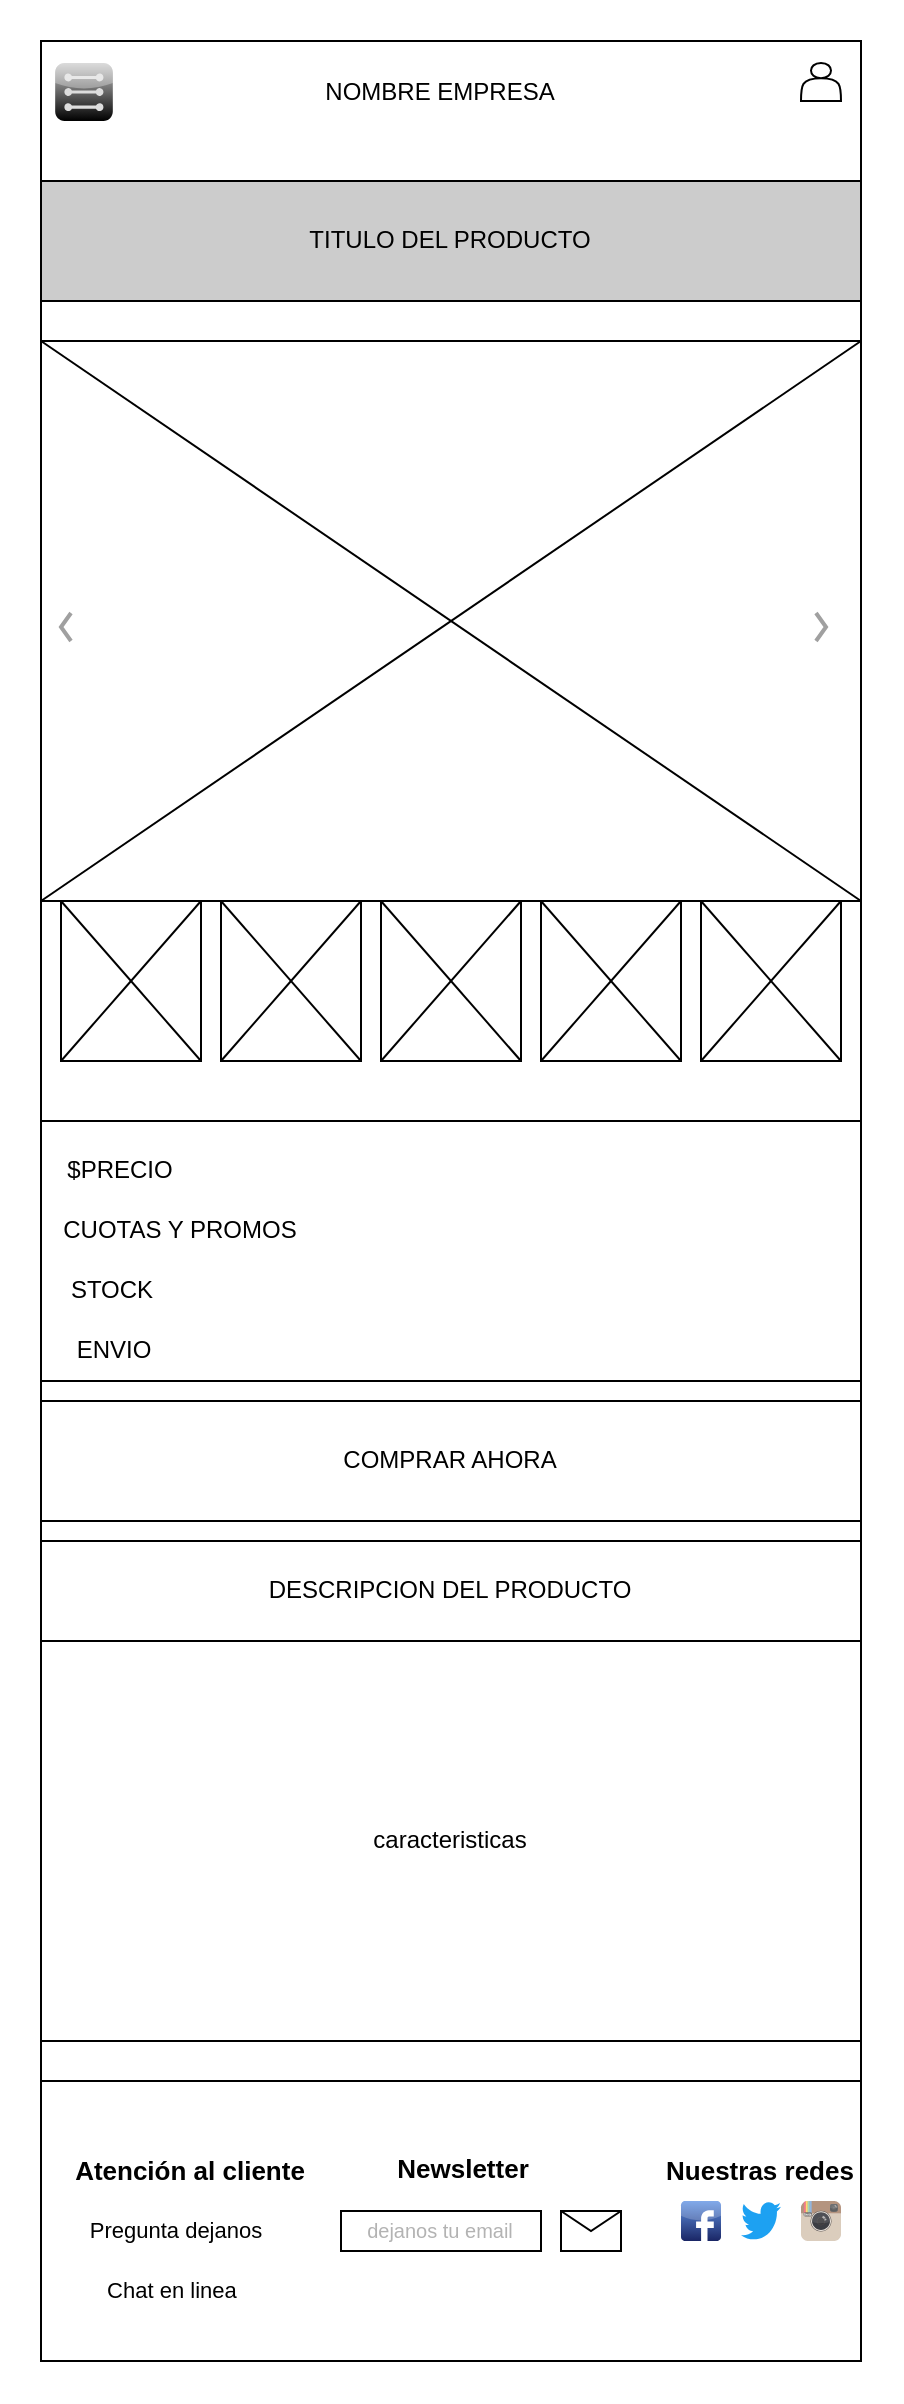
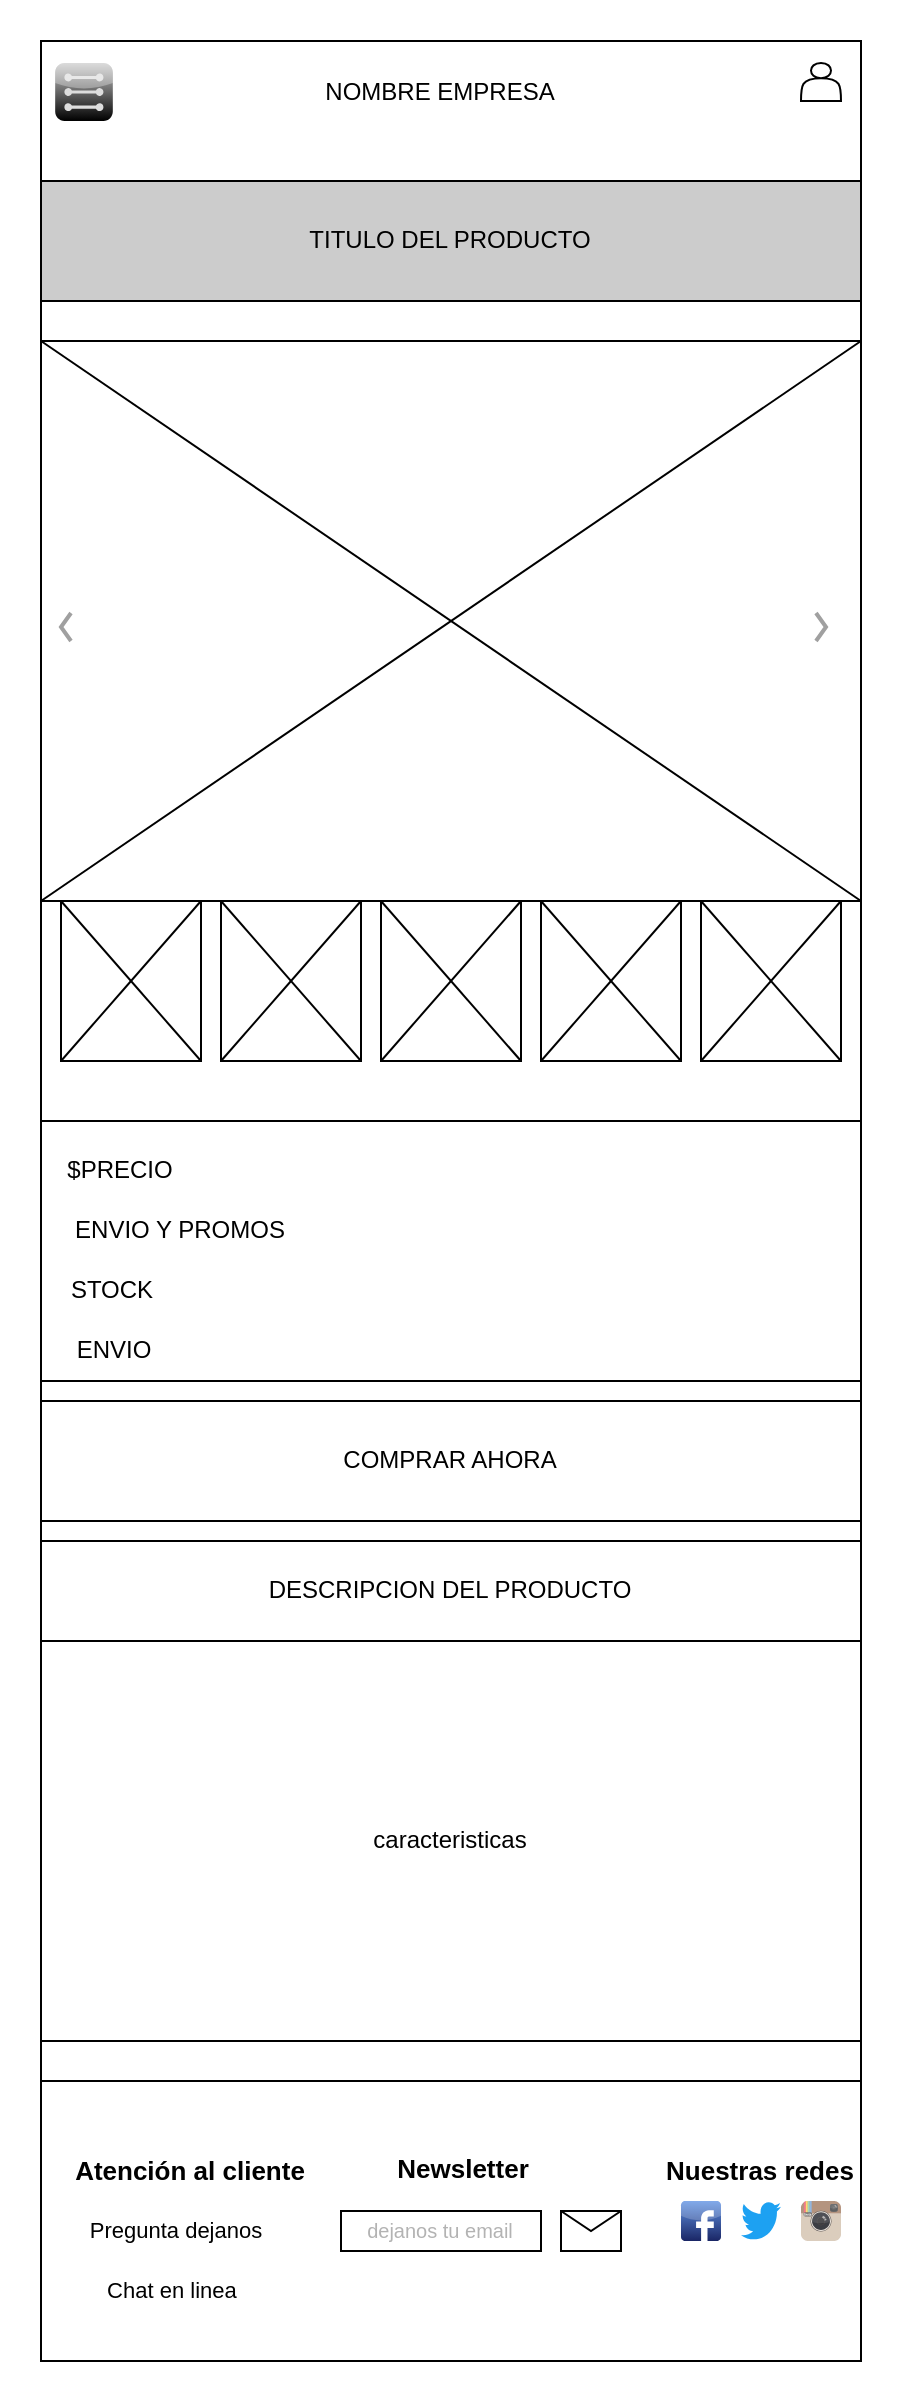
  <mxCell id="0" />
  <mxCell id="1" parent="0" />
  <mxCell id="2" value="" style="whiteSpace=wrap;html=1;" vertex="1" parent="1"><mxGeometry x="20" width="410" height="1160" as="geometry" y="20" /></mxCell>
  <mxCell id="3" value="TITULO DEL PRODUCTO" style="whiteSpace=wrap;html=1;fillColor=#cccccc;" vertex="1" parent="1"><mxGeometry x="20" y="90" width="410" height="60" as="geometry" /></mxCell>
  <mxCell id="4" value="NOMBRE EMPRESA" style="text;strokeColor=none;align=center;fillColor=none;html=1;verticalAlign=middle;whiteSpace=wrap;rounded=0;" vertex="1" parent="1"><mxGeometry x="160" y="31" width="120" height="30" as="geometry" /></mxCell>
  <mxCell id="5" value="" style="shape=actor;whiteSpace=wrap;html=1;" vertex="1" parent="1"><mxGeometry x="400" y="31" width="20" height="19" as="geometry" /></mxCell>
  <mxCell id="6" value="" style="whiteSpace=wrap;html=1;" vertex="1" parent="1"><mxGeometry x="20" y="170" width="410" height="280" as="geometry" /></mxCell>
  <mxCell id="7" value="" style="endArrow=none;html=1;rounded=0;exitX=0;exitY=1;exitDx=0;exitDy=0;entryX=1;entryY=0;entryDx=0;entryDy=0;" edge="1" parent="1" source="6" target="6"><mxGeometry width="50" height="50" relative="1" as="geometry"><mxPoint x="180" y="260" as="sourcePoint" /><mxPoint x="230" y="210" as="targetPoint" /></mxGeometry></mxCell>
  <mxCell id="8" value="" style="endArrow=none;html=1;rounded=0;entryX=0;entryY=0;entryDx=0;entryDy=0;exitX=1;exitY=1;exitDx=0;exitDy=0;" edge="1" parent="1" source="6" target="6"><mxGeometry width="50" height="50" relative="1" as="geometry"><mxPoint x="180" y="260" as="sourcePoint" /><mxPoint x="230" y="210" as="targetPoint" /></mxGeometry></mxCell>
  <mxCell id="9" value="" style="whiteSpace=wrap;html=1;" vertex="1" parent="1"><mxGeometry x="30" y="450" width="70" height="80" as="geometry" /></mxCell>
  <mxCell id="10" value="" style="whiteSpace=wrap;html=1;" vertex="1" parent="1"><mxGeometry x="110" y="450" width="70" height="80" as="geometry" /></mxCell>
  <mxCell id="11" value="" style="whiteSpace=wrap;html=1;" vertex="1" parent="1"><mxGeometry x="190" y="450" width="70" height="80" as="geometry" /></mxCell>
  <mxCell id="12" value="" style="whiteSpace=wrap;html=1;" vertex="1" parent="1"><mxGeometry x="270" y="450" width="70" height="80" as="geometry" /></mxCell>
  <mxCell id="13" value="" style="whiteSpace=wrap;html=1;" vertex="1" parent="1"><mxGeometry x="350" y="450" width="70" height="80" as="geometry" /></mxCell>
  <mxCell id="14" value="" style="endArrow=none;html=1;rounded=0;entryX=1;entryY=0;entryDx=0;entryDy=0;" edge="1" parent="1" target="9"><mxGeometry width="50" height="50" relative="1" as="geometry"><mxPoint x="30" y="530" as="sourcePoint" /><mxPoint x="80" y="480" as="targetPoint" /></mxGeometry></mxCell>
  <mxCell id="15" value="" style="endArrow=none;html=1;rounded=0;exitX=0;exitY=0;exitDx=0;exitDy=0;entryX=1;entryY=1;entryDx=0;entryDy=0;" edge="1" parent="1" source="9" target="9"><mxGeometry width="50" height="50" relative="1" as="geometry"><mxPoint x="50" y="520" as="sourcePoint" /><mxPoint x="100" y="470" as="targetPoint" /></mxGeometry></mxCell>
  <mxCell id="16" value="" style="endArrow=none;html=1;rounded=0;entryX=1;entryY=0;entryDx=0;entryDy=0;" edge="1" parent="1" target="10"><mxGeometry width="50" height="50" relative="1" as="geometry"><mxPoint x="110" y="530" as="sourcePoint" /><mxPoint x="160" y="480" as="targetPoint" /></mxGeometry></mxCell>
  <mxCell id="17" value="" style="endArrow=none;html=1;rounded=0;exitX=1;exitY=1;exitDx=0;exitDy=0;entryX=0;entryY=0;entryDx=0;entryDy=0;" edge="1" parent="1" source="10" target="10"><mxGeometry width="50" height="50" relative="1" as="geometry"><mxPoint x="120" y="500" as="sourcePoint" /><mxPoint x="170" y="450" as="targetPoint" /></mxGeometry></mxCell>
  <mxCell id="18" value="" style="endArrow=none;html=1;rounded=0;entryX=1;entryY=0;entryDx=0;entryDy=0;" edge="1" parent="1" target="11"><mxGeometry width="50" height="50" relative="1" as="geometry"><mxPoint x="190" y="530" as="sourcePoint" /><mxPoint x="240" y="480" as="targetPoint" /></mxGeometry></mxCell>
  <mxCell id="19" value="" style="endArrow=none;html=1;rounded=0;entryX=1;entryY=1;entryDx=0;entryDy=0;exitX=0;exitY=0;exitDx=0;exitDy=0;" edge="1" parent="1" source="11" target="11"><mxGeometry width="50" height="50" relative="1" as="geometry"><mxPoint x="190" y="500" as="sourcePoint" /><mxPoint x="240" y="450" as="targetPoint" /></mxGeometry></mxCell>
  <mxCell id="20" value="" style="endArrow=none;html=1;rounded=0;entryX=1;entryY=0;entryDx=0;entryDy=0;" edge="1" parent="1" target="12"><mxGeometry width="50" height="50" relative="1" as="geometry"><mxPoint x="270" y="530" as="sourcePoint" /><mxPoint x="320" y="480" as="targetPoint" /></mxGeometry></mxCell>
  <mxCell id="21" value="" style="endArrow=none;html=1;rounded=0;entryX=1;entryY=1;entryDx=0;entryDy=0;exitX=0;exitY=0;exitDx=0;exitDy=0;" edge="1" parent="1" source="12" target="12"><mxGeometry width="50" height="50" relative="1" as="geometry"><mxPoint x="270" y="500" as="sourcePoint" /><mxPoint x="320" y="450" as="targetPoint" /></mxGeometry></mxCell>
  <mxCell id="22" value="" style="endArrow=none;html=1;rounded=0;entryX=1;entryY=0;entryDx=0;entryDy=0;" edge="1" parent="1" target="13"><mxGeometry width="50" height="50" relative="1" as="geometry"><mxPoint x="350" y="530" as="sourcePoint" /><mxPoint x="400" y="480" as="targetPoint" /></mxGeometry></mxCell>
  <mxCell id="23" value="" style="endArrow=none;html=1;rounded=0;entryX=1;entryY=1;entryDx=0;entryDy=0;exitX=0;exitY=0;exitDx=0;exitDy=0;" edge="1" parent="1" source="13" target="13"><mxGeometry width="50" height="50" relative="1" as="geometry"><mxPoint x="340" y="500" as="sourcePoint" /><mxPoint x="390" y="450" as="targetPoint" /></mxGeometry></mxCell>
  <mxCell id="24" value="DESCRIPCION DEL PRODUCTO" style="whiteSpace=wrap;html=1;" vertex="1" parent="1"><mxGeometry x="20" y="770" width="410" height="50" as="geometry" /></mxCell>
  <mxCell id="25" value="" style="whiteSpace=wrap;html=1;" vertex="1" parent="1"><mxGeometry x="20" y="560" width="410" height="130" as="geometry" /></mxCell>
  <mxCell id="26" value="$PRECIO" style="text;strokeColor=none;align=center;fillColor=none;html=1;verticalAlign=middle;whiteSpace=wrap;rounded=0;" vertex="1" parent="1"><mxGeometry x="30" y="570" width="60" height="30" as="geometry" /></mxCell>
- <mxCell id="27" value="CUOTAS Y PROMOS" style="text;strokeColor=none;align=center;fillColor=none;html=1;verticalAlign=middle;whiteSpace=wrap;rounded=0;" vertex="1" parent="1"><mxGeometry x="30" y="600" width="120" height="30" as="geometry" /></mxCell>
+ <mxCell id="27" value="ENVIO Y PROMOS" style="text;strokeColor=none;align=center;fillColor=none;html=1;verticalAlign=middle;whiteSpace=wrap;rounded=0;" vertex="1" parent="1"><mxGeometry x="30" y="600" width="120" height="30" as="geometry" /></mxCell>
  <mxCell id="28" value="STOCK" style="text;strokeColor=none;align=center;fillColor=none;html=1;verticalAlign=middle;whiteSpace=wrap;rounded=0;" vertex="1" parent="1"><mxGeometry x="26" y="630" width="60" height="30" as="geometry" /></mxCell>
  <mxCell id="29" value="ENVIO" style="text;strokeColor=none;align=center;fillColor=none;html=1;verticalAlign=middle;whiteSpace=wrap;rounded=0;" vertex="1" parent="1"><mxGeometry x="27" y="660" width="60" height="30" as="geometry" /></mxCell>
  <mxCell id="30" value="COMPRAR AHORA" style="whiteSpace=wrap;html=1;" vertex="1" parent="1"><mxGeometry x="20" y="700" width="410" height="60" as="geometry" /></mxCell>
  <mxCell id="31" value="" style="whiteSpace=wrap;html=1;" vertex="1" parent="1"><mxGeometry x="20" y="820" width="410" height="200" as="geometry" /></mxCell>
  <mxCell id="32" value="caracteristicas" style="text;strokeColor=none;align=center;fillColor=none;html=1;verticalAlign=middle;whiteSpace=wrap;rounded=0;" vertex="1" parent="1"><mxGeometry x="20" y="820" width="410" height="200" as="geometry" /></mxCell>
  <mxCell id="33" value="" style="whiteSpace=wrap;html=1;" vertex="1" parent="1"><mxGeometry x="20" y="1040" width="410" height="140" as="geometry" /></mxCell>
  <mxCell id="34" value="Atención al cliente" style="text;strokeColor=none;align=center;fillColor=none;html=1;verticalAlign=middle;whiteSpace=wrap;rounded=0;fontSize=13;fontStyle=1" vertex="1" parent="1"><mxGeometry x="30" y="1065" width="130" height="40" as="geometry" /></mxCell>
  <mxCell id="35" value="Newsletter" style="text;strokeColor=none;align=center;fillColor=none;html=1;verticalAlign=top;whiteSpace=wrap;rounded=0;fontStyle=1;fontSize=13;" vertex="1" parent="1"><mxGeometry x="180" y="1070" width="103" height="30" as="geometry" /></mxCell>
  <mxCell id="36" value="Nuestras redes" style="text;strokeColor=none;align=center;fillColor=none;html=1;verticalAlign=middle;whiteSpace=wrap;rounded=0;fontSize=13;fontStyle=1" vertex="1" parent="1"><mxGeometry x="330" y="1070" width="100" height="30" as="geometry" /></mxCell>
  <mxCell id="37" value="&lt;font color=&quot;#b3b3b3&quot; style=&quot;font-size: 10px;&quot;&gt;dejanos tu email&lt;/font&gt;" style="whiteSpace=wrap;html=1;fontSize=11;" vertex="1" parent="1"><mxGeometry x="170" y="1105" width="100" height="20" as="geometry" /></mxCell>
  <mxCell id="38" value="" style="shape=message;html=1;html=1;outlineConnect=0;labelPosition=center;verticalLabelPosition=bottom;align=center;verticalAlign=top;fontSize=11;" vertex="1" parent="1"><mxGeometry x="280" y="1105" width="30" height="20" as="geometry" /></mxCell>
  <mxCell id="39" value="" style="dashed=0;outlineConnect=0;html=1;align=center;labelPosition=center;verticalLabelPosition=bottom;verticalAlign=top;shape=mxgraph.weblogos.twitter;fillColor=#1DA1F2;strokeColor=none;fontSize=11;" vertex="1" parent="1"><mxGeometry x="370" y="1100" width="20" height="20" as="geometry" /></mxCell>
  <mxCell id="40" value="" style="dashed=0;outlineConnect=0;html=1;align=center;labelPosition=center;verticalLabelPosition=bottom;verticalAlign=top;shape=mxgraph.weblogos.instagram;fillColor=#6FC0E4;gradientColor=#1E305B;fontSize=11;" vertex="1" parent="1"><mxGeometry x="400" y="1100" width="20" height="20" as="geometry" /></mxCell>
  <mxCell id="41" value="Pregunta dejanos" style="text;strokeColor=none;align=center;fillColor=none;html=1;verticalAlign=middle;whiteSpace=wrap;rounded=0;fontSize=11;fontColor=#000000;" vertex="1" parent="1"><mxGeometry x="32.5" y="1100" width="110" height="30" as="geometry" /></mxCell>
  <mxCell id="42" value="Chat en linea&amp;nbsp;" style="text;strokeColor=none;align=center;fillColor=none;html=1;verticalAlign=middle;whiteSpace=wrap;rounded=0;fontSize=11;fontColor=#000000;" vertex="1" parent="1"><mxGeometry x="30" y="1130" width="115" height="30" as="geometry" /></mxCell>
  <mxCell id="43" value="" style="dashed=0;outlineConnect=0;html=1;align=center;labelPosition=center;verticalLabelPosition=bottom;verticalAlign=top;shape=mxgraph.webicons.facebook;fillColor=#6294E4;gradientColor=#1A2665;fontSize=13;fontColor=#000000;" vertex="1" parent="1"><mxGeometry x="340" y="1100" width="20" height="20" as="geometry" /></mxCell>
  <mxCell id="44" value="" style="verticalLabelPosition=bottom;sketch=0;aspect=fixed;html=1;verticalAlign=top;strokeColor=none;align=center;outlineConnect=0;shape=mxgraph.citrix.role_cloudbridge;fillColor=#CCCCCC;gradientColor=#000000;gradientDirection=south;fontSize=13;fontColor=#000000;" vertex="1" parent="1"><mxGeometry x="27" y="31" width="29" height="29" as="geometry" /></mxCell>
  <mxCell id="45" value="" style="html=1;verticalLabelPosition=bottom;labelBackgroundColor=#ffffff;verticalAlign=top;shadow=0;dashed=0;strokeWidth=2;shape=mxgraph.ios7.misc.more;strokeColor=#a0a0a0;fontSize=13;fontColor=#000000;" vertex="1" parent="1"><mxGeometry x="407.5" y="306" width="5" height="14" as="geometry" /></mxCell>
  <mxCell id="46" value="" style="html=1;verticalLabelPosition=bottom;labelBackgroundColor=#ffffff;verticalAlign=top;shadow=0;dashed=0;strokeWidth=2;shape=mxgraph.ios7.misc.more;strokeColor=#a0a0a0;fontSize=13;fontColor=#000000;direction=west;" vertex="1" parent="1"><mxGeometry x="30" y="306" width="5" height="14" as="geometry" /></mxCell>
